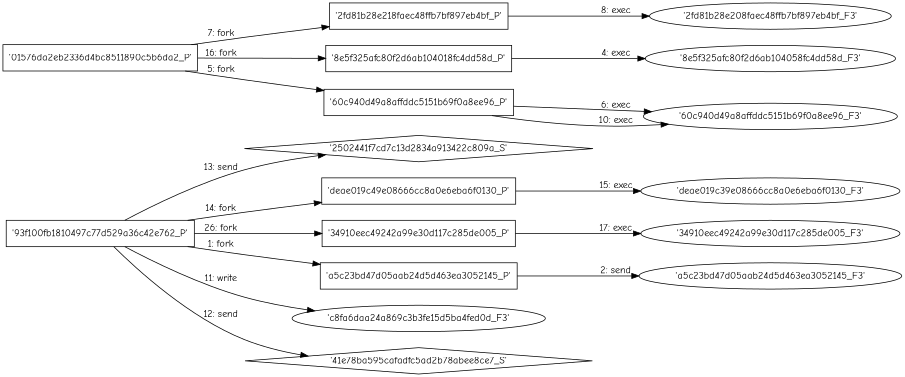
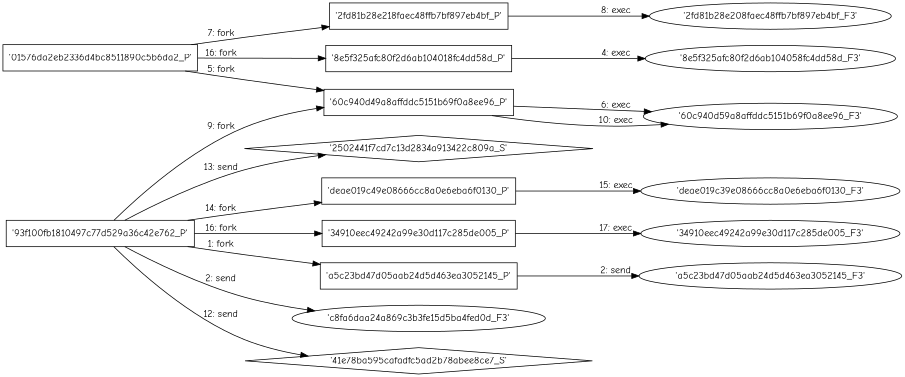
  digraph {
    engine=neato
    fixedsize=false
    fontname="Comic Neue"
    fontsize=10
    nodesep=0.3
    rankdir=LR
    ranksep=0
    splines=true
    node [fontname="Comic Neue" node_type=Process shape=box]
    edge [fontname="Comic Neue"]
    "'01576da2eb2336d4bc8511890c5b6da2_P'"
    "'8e5f325afc80f2d6ab104018fc4dd58d_P'"
    "'60c940d49a8affddc5151b69f0a8ee96_P'"
    n4 [label="'2fd81b28e218faec48ffb7bf897eb4bf_P'"]
    "'a5c23bd47d05aab24d5d463ea3052145_F3'" [node_type=File shape=ellipse]
    "'a5c23bd47d05aab24d5d463ea3052145_P'"
    n7 [label="'8e5f325afc80f2d6ab104058fc4dd58d_F3'" node_type=File shape=ellipse]
-   "'60c940d49a8affddc5151b69f0a8ee96_F3'" [node_type=File shape=ellipse]
+   "'60c940d49a8affddc5151b69f0a8ee96_F3'" [node_type=File shape=ellipse label="'60c940d59a8affddc5151b69f0a8ee96_F3'"]
    "'2fd81b28e208faec48ffb7bf897eb4bf_F3'" [node_type=File shape=ellipse]
    "'93f100fb1810497c77d529a36c42e762_P'"
    "'c8fa6daa24a869c3b3fe15d5ba4fed0d_F3'" [node_type=file shape=ellipse]
    "'41e78ba595cafadfc5ad2b78abee8ce7_S'" [node_type=Socket shape=diamond]
    "'2502441f7cd7c13d2834a913422c809a_S'" [node_type=Socket shape=diamond]
    "'deae019c49e08666cc8a0e6eba6f0130_P'"
    "'34910eec49242a99e30d117c285de005_P'"
    n16 [label="'deae019c39e08666cc8a0e6eba6f0130_F3'" node_type=File shape=ellipse]
    "'34910eec49242a99e30d117c285de005_F3'" [node_type=File shape=ellipse]
    "'01576da2eb2336d4bc8511890c5b6da2_P'" -> "'8e5f325afc80f2d6ab104018fc4dd58d_P'" [label="16: fork"]
    "'01576da2eb2336d4bc8511890c5b6da2_P'" -> "'60c940d49a8affddc5151b69f0a8ee96_P'" [label="5: fork"]
    "'01576da2eb2336d4bc8511890c5b6da2_P'" -> n4 [label="7: fork"]
    "'8e5f325afc80f2d6ab104018fc4dd58d_P'" -> n7 [label="4: exec"]
    "'60c940d49a8affddc5151b69f0a8ee96_P'" -> "'60c940d49a8affddc5151b69f0a8ee96_F3'" [label="6: exec"]
    "'60c940d49a8affddc5151b69f0a8ee96_P'" -> "'60c940d49a8affddc5151b69f0a8ee96_F3'" [label="10: exec"]
    n4 -> "'2fd81b28e208faec48ffb7bf897eb4bf_F3'" [label="8: exec"]
    "'a5c23bd47d05aab24d5d463ea3052145_P'" -> "'a5c23bd47d05aab24d5d463ea3052145_F3'" [label="2: send"]
+   "'93f100fb1810497c77d529a36c42e762_P'" -> "'60c940d49a8affddc5151b69f0a8ee96_P'" [label="9: fork"]
    "'93f100fb1810497c77d529a36c42e762_P'" -> "'a5c23bd47d05aab24d5d463ea3052145_P'" [label="1: fork"]
-   "'93f100fb1810497c77d529a36c42e762_P'" -> "'c8fa6daa24a869c3b3fe15d5ba4fed0d_F3'" [label="11: write"]
+   "'93f100fb1810497c77d529a36c42e762_P'" -> "'c8fa6daa24a869c3b3fe15d5ba4fed0d_F3'" [label="2: send"]
    "'93f100fb1810497c77d529a36c42e762_P'" -> "'41e78ba595cafadfc5ad2b78abee8ce7_S'" [label="12: send"]
    "'93f100fb1810497c77d529a36c42e762_P'" -> "'2502441f7cd7c13d2834a913422c809a_S'" [label="13: send"]
    "'93f100fb1810497c77d529a36c42e762_P'" -> "'deae019c49e08666cc8a0e6eba6f0130_P'" [label="14: fork"]
-   "'93f100fb1810497c77d529a36c42e762_P'" -> "'34910eec49242a99e30d117c285de005_P'" [label="26: fork"]
+   "'93f100fb1810497c77d529a36c42e762_P'" -> "'34910eec49242a99e30d117c285de005_P'" [label="16: fork"]
    "'deae019c49e08666cc8a0e6eba6f0130_P'" -> n16 [label="15: exec"]
    "'34910eec49242a99e30d117c285de005_P'" -> "'34910eec49242a99e30d117c285de005_F3'" [label="17: exec"]
  }
